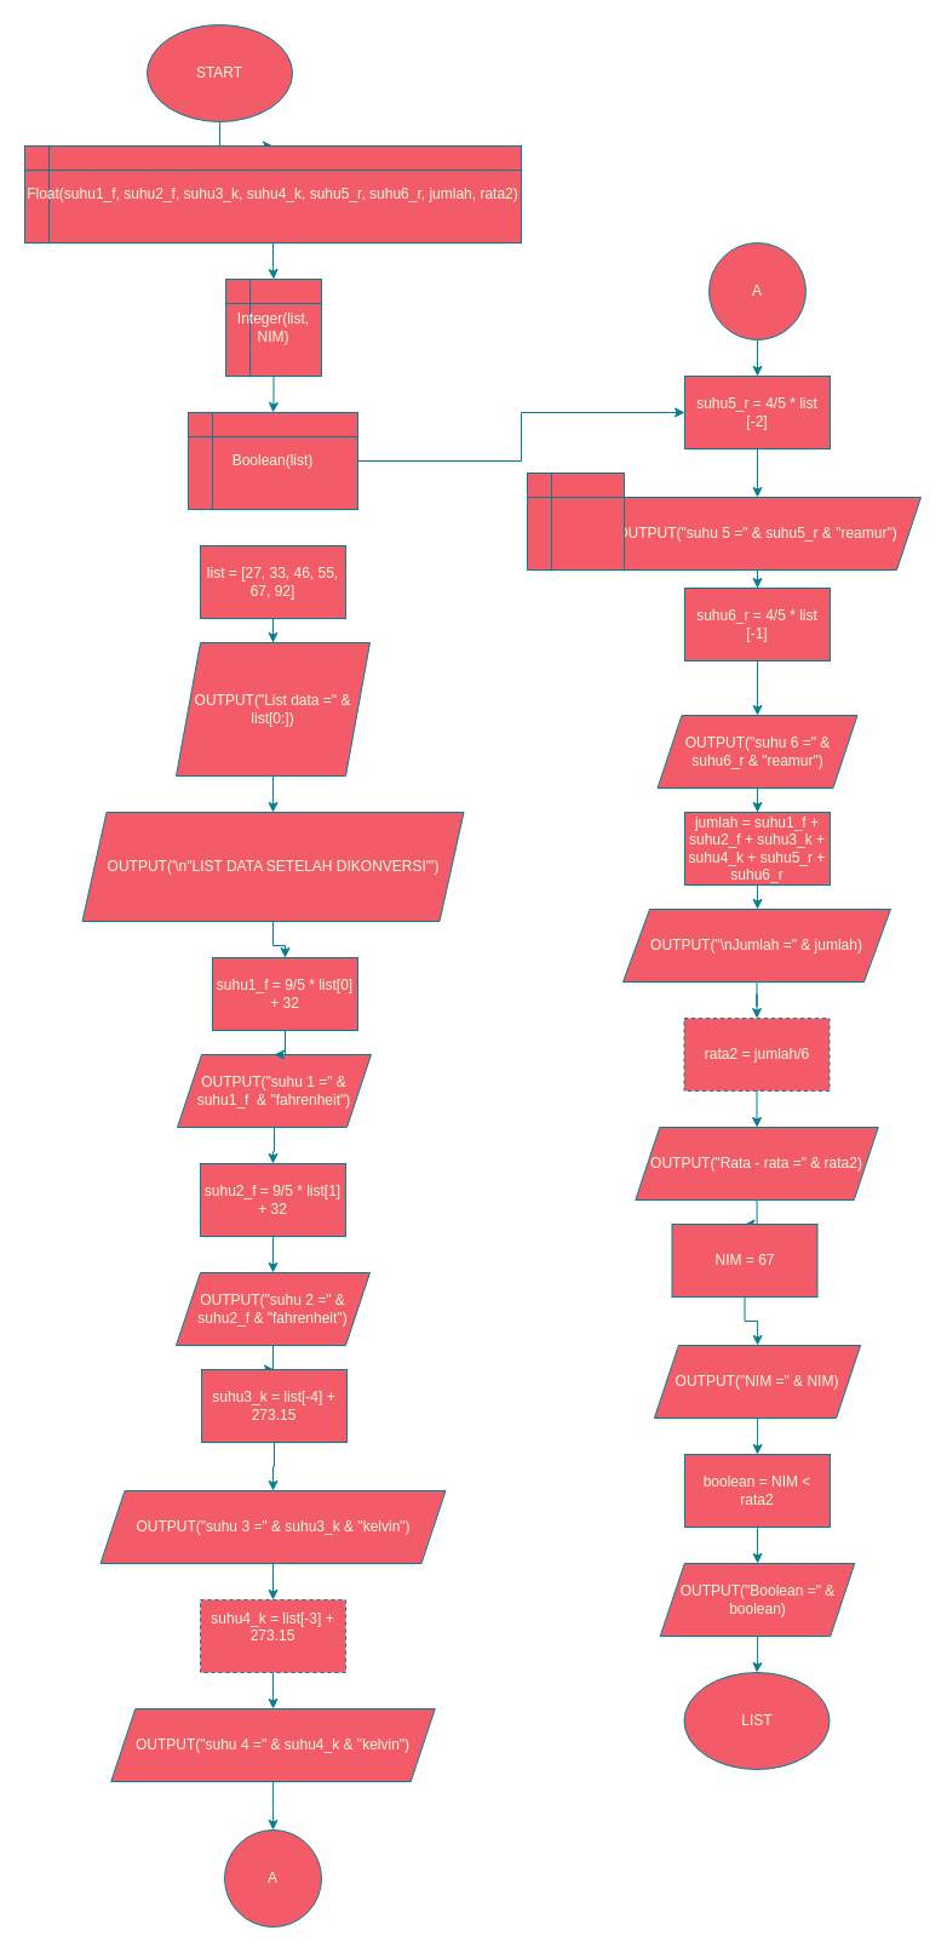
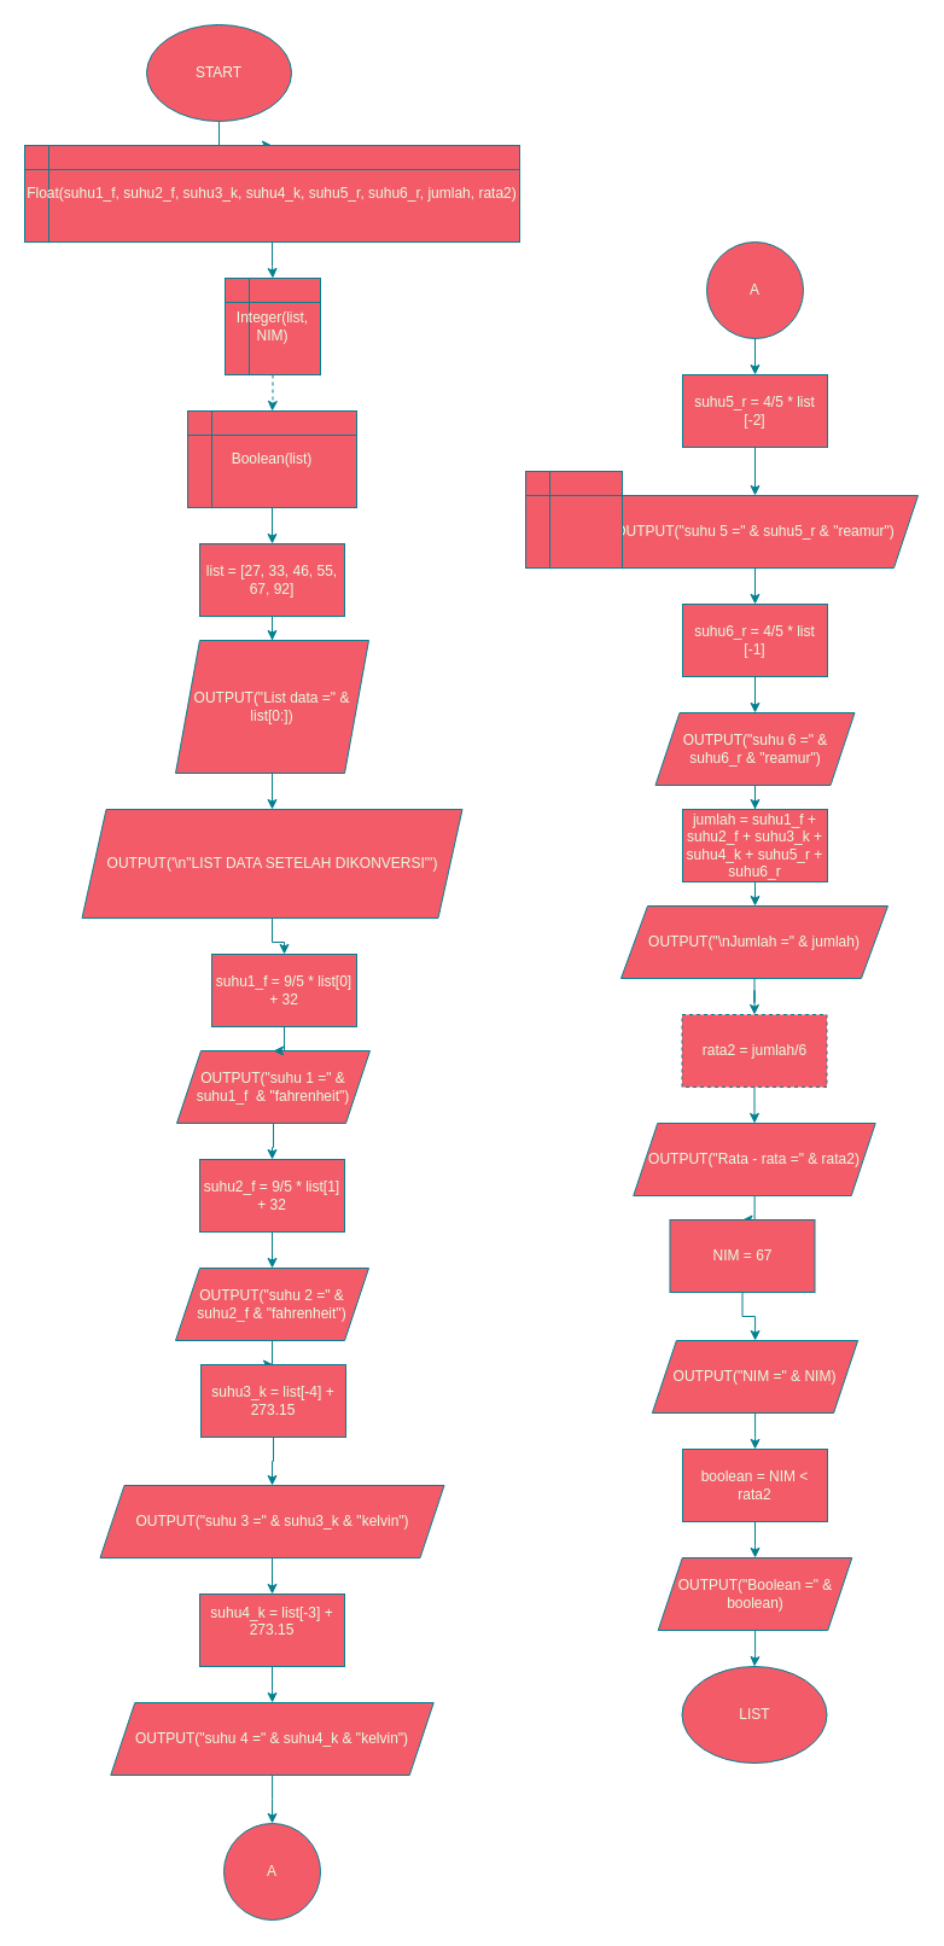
  <mxCell id="0" />
  <mxCell id="1" parent="0" />
  <mxCell id="2" value="" style="edgeStyle=orthogonalEdgeStyle;rounded=0;orthogonalLoop=1;jettySize=auto;html=1;strokeColor=#028090;fontColor=#E4FDE1;fillColor=#F45B69;" edge="1" parent="1" source="3" target="8"><mxGeometry relative="1" as="geometry" /></mxCell>
  <mxCell id="3" value="START" style="ellipse;whiteSpace=wrap;html=1;strokeColor=#028090;fontColor=#E4FDE1;fillColor=#F45B69;labelBackgroundColor=none;" vertex="1" parent="1"><mxGeometry x="121" y="20" width="120" height="80" as="geometry" /></mxCell>
  <mxCell id="4" value="" style="edgeStyle=orthogonalEdgeStyle;rounded=0;orthogonalLoop=1;jettySize=auto;html=1;strokeColor=#028090;fontColor=#E4FDE1;fillColor=#F45B69;" edge="1" parent="1" source="5" target="7"><mxGeometry relative="1" as="geometry" /></mxCell>
  <mxCell id="5" value="OUTPUT(&quot;List data =&quot; &amp;amp; list[0:])" style="shape=parallelogram;perimeter=parallelogramPerimeter;whiteSpace=wrap;html=1;fixedSize=1;fillColor=#F45B69;strokeColor=#028090;fontColor=#E4FDE1;labelBackgroundColor=none;" vertex="1" parent="1"><mxGeometry x="145" y="530" width="160" height="110" as="geometry" /></mxCell>
  <mxCell id="6" value="" style="edgeStyle=orthogonalEdgeStyle;rounded=0;orthogonalLoop=1;jettySize=auto;html=1;strokeColor=#028090;fontColor=#E4FDE1;fillColor=#F45B69;" edge="1" parent="1" source="7" target="51"><mxGeometry relative="1" as="geometry" /></mxCell>
  <mxCell id="7" value="OUTPUT('\n&quot;LIST DATA SETELAH DIKONVERSI&quot;')" style="shape=parallelogram;perimeter=parallelogramPerimeter;whiteSpace=wrap;html=1;fixedSize=1;fillColor=#F45B69;strokeColor=#028090;fontColor=#E4FDE1;labelBackgroundColor=none;" vertex="1" parent="1"><mxGeometry x="67.5" y="670" width="315" height="90" as="geometry" /></mxCell>
  <mxCell id="8" value="Float(suhu1_f, suhu2_f, suhu3_k, suhu4_k, suhu5_r, suhu6_r, jumlah, rata2)" style="shape=internalStorage;whiteSpace=wrap;html=1;backgroundOutline=1;strokeColor=#028090;fontColor=#E4FDE1;fillColor=#F45B69;" vertex="1" parent="1"><mxGeometry x="20" y="120" width="410" height="80" as="geometry" /></mxCell>
  <mxCell id="9" value="" style="edgeStyle=orthogonalEdgeStyle;rounded=0;orthogonalLoop=1;jettySize=auto;html=1;strokeColor=#028090;fontColor=#E4FDE1;fillColor=#F45B69;" edge="1" parent="1" source="10" target="53"><mxGeometry relative="1" as="geometry" /></mxCell>
  <mxCell id="10" value="OUTPUT(&quot;suhu 1 =&quot; &amp;amp; suhu1_f&amp;nbsp; &amp;amp; &quot;fahrenheit&quot;)" style="shape=parallelogram;perimeter=parallelogramPerimeter;whiteSpace=wrap;html=1;fixedSize=1;fillColor=#F45B69;strokeColor=#028090;fontColor=#E4FDE1;labelBackgroundColor=none;" vertex="1" parent="1"><mxGeometry x="146" y="870" width="160" height="60" as="geometry" /></mxCell>
  <mxCell id="11" value="" style="edgeStyle=orthogonalEdgeStyle;rounded=0;orthogonalLoop=1;jettySize=auto;html=1;strokeColor=#028090;fontColor=#E4FDE1;fillColor=#F45B69;" edge="1" parent="1" source="12" target="55"><mxGeometry relative="1" as="geometry" /></mxCell>
  <mxCell id="12" value="OUTPUT(&quot;suhu 2 =&quot; &amp;amp; suhu2_f &amp;amp; &quot;fahrenheit&quot;)" style="shape=parallelogram;perimeter=parallelogramPerimeter;whiteSpace=wrap;html=1;fixedSize=1;fillColor=#F45B69;strokeColor=#028090;fontColor=#E4FDE1;labelBackgroundColor=none;" vertex="1" parent="1"><mxGeometry x="145" y="1050" width="160" height="60" as="geometry" /></mxCell>
  <mxCell id="13" value="" style="edgeStyle=orthogonalEdgeStyle;rounded=0;orthogonalLoop=1;jettySize=auto;html=1;strokeColor=#028090;fontColor=#E4FDE1;fillColor=#F45B69;" edge="1" parent="1" source="14" target="57"><mxGeometry relative="1" as="geometry" /></mxCell>
  <mxCell id="14" value="OUTPUT(&quot;suhu 3 =&quot; &amp;amp; suhu3_k &amp;amp; &quot;kelvin&quot;)" style="shape=parallelogram;perimeter=parallelogramPerimeter;whiteSpace=wrap;html=1;fixedSize=1;fillColor=#F45B69;strokeColor=#028090;fontColor=#E4FDE1;labelBackgroundColor=none;" vertex="1" parent="1"><mxGeometry x="82.5" y="1230" width="285" height="60" as="geometry" /></mxCell>
  <mxCell id="15" value="" style="edgeStyle=orthogonalEdgeStyle;rounded=0;orthogonalLoop=1;jettySize=auto;html=1;strokeColor=#028090;fontColor=#E4FDE1;fillColor=#F45B69;" edge="1" parent="1" source="16" target="17"><mxGeometry relative="1" as="geometry" /></mxCell>
  <mxCell id="16" value="OUTPUT(&quot;suhu 4 =&quot; &amp;amp; suhu4_k &amp;amp; &quot;kelvin&quot;)" style="shape=parallelogram;perimeter=parallelogramPerimeter;whiteSpace=wrap;html=1;fixedSize=1;fillColor=#F45B69;strokeColor=#028090;fontColor=#E4FDE1;labelBackgroundColor=none;" vertex="1" parent="1"><mxGeometry x="91.25" y="1410" width="267.5" height="60" as="geometry" /></mxCell>
  <mxCell id="17" value="A" style="ellipse;whiteSpace=wrap;html=1;fillColor=#F45B69;strokeColor=#028090;fontColor=#E4FDE1;labelBackgroundColor=none;" vertex="1" parent="1"><mxGeometry x="185" y="1510" width="80" height="80" as="geometry" /></mxCell>
  <mxCell id="18" value="" style="edgeStyle=orthogonalEdgeStyle;rounded=0;orthogonalLoop=1;jettySize=auto;html=1;strokeColor=#028090;fontColor=#E4FDE1;fillColor=#F45B69;" edge="1" parent="1" source="19" target="21"><mxGeometry relative="1" as="geometry" /></mxCell>
  <mxCell id="19" value="A" style="ellipse;whiteSpace=wrap;html=1;aspect=fixed;strokeColor=#028090;fontColor=#E4FDE1;fillColor=#F45B69;" vertex="1" parent="1"><mxGeometry x="585" y="200" width="80" height="80" as="geometry" /></mxCell>
  <mxCell id="20" value="" style="edgeStyle=orthogonalEdgeStyle;rounded=0;orthogonalLoop=1;jettySize=auto;html=1;strokeColor=#028090;fontColor=#E4FDE1;fillColor=#F45B69;" edge="1" parent="1" source="21" target="23"><mxGeometry relative="1" as="geometry" /></mxCell>
  <mxCell id="21" value="suhu5_r = 4/5 * list [-2]" style="whiteSpace=wrap;html=1;fillColor=#F45B69;strokeColor=#028090;fontColor=#E4FDE1;" vertex="1" parent="1"><mxGeometry x="565" width="120" height="60" as="geometry" y="310" /></mxCell>
  <mxCell id="22" value="" style="edgeStyle=orthogonalEdgeStyle;rounded=0;orthogonalLoop=1;jettySize=auto;html=1;strokeColor=#028090;fontColor=#E4FDE1;fillColor=#F45B69;" edge="1" parent="1" source="23" target="25"><mxGeometry relative="1" as="geometry" /></mxCell>
  <mxCell id="23" value="OUTPUT(&quot;suhu 5 =&quot; &amp;amp; suhu5_r &amp;amp; &quot;reamur&quot;)" style="shape=parallelogram;perimeter=parallelogramPerimeter;whiteSpace=wrap;html=1;fixedSize=1;fillColor=#F45B69;strokeColor=#028090;fontColor=#E4FDE1;" vertex="1" parent="1"><mxGeometry x="490" y="410" width="270" height="60" as="geometry" /></mxCell>
  <mxCell id="24" value="" style="edgeStyle=orthogonalEdgeStyle;rounded=0;orthogonalLoop=1;jettySize=auto;html=1;strokeColor=#028090;fontColor=#E4FDE1;fillColor=#F45B69;" edge="1" parent="1" source="25" target="27"><mxGeometry relative="1" as="geometry" /></mxCell>
- <mxCell id="25" value="suhu6_r = 4/5 * list [-1]" style="whiteSpace=wrap;html=1;fillColor=#F45B69;strokeColor=#028090;fontColor=#E4FDE1;" vertex="1" parent="1"><mxGeometry x="565" y="485" width="120" height="60" as="geometry" /></mxCell>
+ <mxCell id="25" value="suhu6_r = 4/5 * list [-1]" style="whiteSpace=wrap;html=1;fillColor=#F45B69;strokeColor=#028090;fontColor=#E4FDE1;" vertex="1" parent="1"><mxGeometry x="565" y="500" width="120" height="60" as="geometry" /></mxCell>
  <mxCell id="26" value="" style="edgeStyle=orthogonalEdgeStyle;rounded=0;orthogonalLoop=1;jettySize=auto;html=1;strokeColor=#028090;fontColor=#E4FDE1;fillColor=#F45B69;" edge="1" parent="1" source="27" target="29"><mxGeometry relative="1" as="geometry" /></mxCell>
  <mxCell id="27" value="OUTPUT(&quot;suhu 6 =&quot; &amp;amp; suhu6_r &amp;amp; &quot;reamur&quot;)" style="shape=parallelogram;perimeter=parallelogramPerimeter;whiteSpace=wrap;html=1;fixedSize=1;fillColor=#F45B69;strokeColor=#028090;fontColor=#E4FDE1;" vertex="1" parent="1"><mxGeometry x="542.5" y="590" width="165" height="60" as="geometry" /></mxCell>
  <mxCell id="28" value="" style="edgeStyle=orthogonalEdgeStyle;rounded=0;orthogonalLoop=1;jettySize=auto;html=1;strokeColor=#028090;fontColor=#E4FDE1;fillColor=#F45B69;" edge="1" parent="1" source="29" target="31"><mxGeometry relative="1" as="geometry" /></mxCell>
  <mxCell id="29" value="jumlah = suhu1_f + suhu2_f + suhu3_k + suhu4_k + suhu5_r + suhu6_r" style="whiteSpace=wrap;html=1;fillColor=#F45B69;strokeColor=#028090;fontColor=#E4FDE1;" vertex="1" parent="1"><mxGeometry x="565" y="670" width="120" height="60" as="geometry" /></mxCell>
  <mxCell id="30" value="" style="edgeStyle=orthogonalEdgeStyle;rounded=0;orthogonalLoop=1;jettySize=auto;html=1;strokeColor=#028090;fontColor=#E4FDE1;fillColor=#F45B69;" edge="1" parent="1" source="31" target="33"><mxGeometry relative="1" as="geometry" /></mxCell>
  <mxCell id="31" value="OUTPUT(&quot;\nJumlah =&quot; &amp;amp; jumlah)" style="shape=parallelogram;perimeter=parallelogramPerimeter;whiteSpace=wrap;html=1;fixedSize=1;fillColor=#F45B69;strokeColor=#028090;fontColor=#E4FDE1;size=22;" vertex="1" parent="1"><mxGeometry x="514" y="750" width="221" height="60" as="geometry" /></mxCell>
  <mxCell id="32" value="" style="edgeStyle=orthogonalEdgeStyle;rounded=0;orthogonalLoop=1;jettySize=auto;html=1;strokeColor=#028090;fontColor=#E4FDE1;fillColor=#F45B69;" edge="1" parent="1" source="33" target="35"><mxGeometry relative="1" as="geometry" /></mxCell>
  <mxCell id="33" value="rata2 = jumlah/6" style="whiteSpace=wrap;html=1;fillColor=#F45B69;strokeColor=#028090;fontColor=#E4FDE1;dashed=1;" vertex="1" parent="1"><mxGeometry x="564.5" y="840" width="120" height="60" as="geometry" /></mxCell>
  <mxCell id="34" value="" style="edgeStyle=orthogonalEdgeStyle;rounded=0;orthogonalLoop=1;jettySize=auto;html=1;strokeColor=#028090;fontColor=#E4FDE1;fillColor=#F45B69;" edge="1" parent="1" source="35" target="37"><mxGeometry relative="1" as="geometry" /></mxCell>
  <mxCell id="35" value="OUTPUT(&quot;Rata - rata =&quot; &amp;amp; rata2)" style="shape=parallelogram;perimeter=parallelogramPerimeter;whiteSpace=wrap;html=1;fixedSize=1;fillColor=#F45B69;strokeColor=#028090;fontColor=#E4FDE1;" vertex="1" parent="1"><mxGeometry x="524.25" y="930" width="200.5" height="60" as="geometry" /></mxCell>
  <mxCell id="36" value="" style="edgeStyle=orthogonalEdgeStyle;rounded=0;orthogonalLoop=1;jettySize=auto;html=1;strokeColor=#028090;fontColor=#E4FDE1;fillColor=#F45B69;" edge="1" parent="1" source="37" target="39"><mxGeometry relative="1" as="geometry" /></mxCell>
  <mxCell id="37" value="NIM = 67" style="whiteSpace=wrap;html=1;fillColor=#F45B69;strokeColor=#028090;fontColor=#E4FDE1;" vertex="1" parent="1"><mxGeometry x="554.5" y="1010" width="120" height="60" as="geometry" /></mxCell>
  <mxCell id="38" value="" style="edgeStyle=orthogonalEdgeStyle;rounded=0;orthogonalLoop=1;jettySize=auto;html=1;strokeColor=#028090;fontColor=#E4FDE1;fillColor=#F45B69;" edge="1" parent="1" source="39" target="41"><mxGeometry relative="1" as="geometry" /></mxCell>
  <mxCell id="39" value="OUTPUT(&quot;NIM =&quot; &amp;amp; NIM)" style="shape=parallelogram;perimeter=parallelogramPerimeter;whiteSpace=wrap;html=1;fixedSize=1;fillColor=#F45B69;strokeColor=#028090;fontColor=#E4FDE1;" vertex="1" parent="1"><mxGeometry x="539.87" y="1110" width="170.25" height="60" as="geometry" /></mxCell>
  <mxCell id="40" value="" style="edgeStyle=orthogonalEdgeStyle;rounded=0;orthogonalLoop=1;jettySize=auto;html=1;strokeColor=#028090;fontColor=#E4FDE1;fillColor=#F45B69;" edge="1" parent="1" source="41" target="43"><mxGeometry relative="1" as="geometry" /></mxCell>
  <mxCell id="41" value="boolean = NIM &amp;lt; rata2" style="whiteSpace=wrap;html=1;fillColor=#F45B69;strokeColor=#028090;fontColor=#E4FDE1;" vertex="1" parent="1"><mxGeometry x="565.005" y="1200" width="120" height="60" as="geometry" /></mxCell>
  <mxCell id="42" value="" style="edgeStyle=orthogonalEdgeStyle;rounded=0;orthogonalLoop=1;jettySize=auto;html=1;strokeColor=#028090;fontColor=#E4FDE1;fillColor=#F45B69;" edge="1" parent="1" source="43" target="44"><mxGeometry relative="1" as="geometry" /></mxCell>
  <mxCell id="43" value="OUTPUT(&quot;Boolean =&quot; &amp;amp; boolean)" style="shape=parallelogram;perimeter=parallelogramPerimeter;whiteSpace=wrap;html=1;fixedSize=1;fillColor=#F45B69;strokeColor=#028090;fontColor=#E4FDE1;" vertex="1" parent="1"><mxGeometry x="544.75" y="1290" width="160.51" height="60" as="geometry" /></mxCell>
  <mxCell id="44" value="LIST" style="ellipse;whiteSpace=wrap;html=1;strokeColor=#028090;fontColor=#E4FDE1;fillColor=#F45B69;" vertex="1" parent="1"><mxGeometry x="564.5" y="1380" width="120" height="80" as="geometry" /></mxCell>
  <mxCell id="45" value="" style="edgeStyle=orthogonalEdgeStyle;rounded=0;orthogonalLoop=1;jettySize=auto;html=1;strokeColor=#028090;fontColor=#E4FDE1;fillColor=#F45B69;entryX=0.5;entryY=0;entryDx=0;entryDy=0;" edge="1" parent="1" source="8" target="60"><mxGeometry relative="1" as="geometry"><mxPoint x="225" as="sourcePoint" y="310" /><mxPoint x="225" y="430" as="targetPoint" /></mxGeometry></mxCell>
- <mxCell id="46" value="" style="edgeStyle=orthogonalEdgeStyle;rounded=0;orthogonalLoop=1;jettySize=auto;html=1;strokeColor=#028090;fontColor=#E4FDE1;fillColor=#F45B69;" edge="1" parent="1" source="47" target="21"><mxGeometry relative="1" as="geometry" /></mxCell>
+ <mxCell id="46" value="" style="edgeStyle=orthogonalEdgeStyle;rounded=0;orthogonalLoop=1;jettySize=auto;html=1;strokeColor=#028090;fontColor=#E4FDE1;fillColor=#F45B69;" edge="1" parent="1" source="47" target="49"><mxGeometry relative="1" as="geometry" /></mxCell>
  <mxCell id="47" value="Boolean(list)" style="shape=internalStorage;whiteSpace=wrap;html=1;backgroundOutline=1;strokeColor=#028090;fontColor=#E4FDE1;fillColor=#F45B69;" vertex="1" parent="1"><mxGeometry x="155" y="340" width="140" height="80" as="geometry" /></mxCell>
  <mxCell id="48" value="" style="edgeStyle=orthogonalEdgeStyle;rounded=0;orthogonalLoop=1;jettySize=auto;html=1;strokeColor=#028090;fontColor=#E4FDE1;fillColor=#F45B69;" edge="1" parent="1" source="49" target="5"><mxGeometry relative="1" as="geometry" /></mxCell>
  <mxCell id="49" value="list = [27, 33, 46, 55, 67, 92]" style="rounded=0;whiteSpace=wrap;html=1;strokeColor=#028090;fontColor=#E4FDE1;fillColor=#F45B69;" vertex="1" parent="1"><mxGeometry x="165" y="450" width="120" height="60" as="geometry" /></mxCell>
  <mxCell id="50" value="" style="edgeStyle=orthogonalEdgeStyle;rounded=0;orthogonalLoop=1;jettySize=auto;html=1;strokeColor=#028090;fontColor=#E4FDE1;fillColor=#F45B69;" edge="1" parent="1" source="51" target="10"><mxGeometry relative="1" as="geometry" /></mxCell>
  <mxCell id="51" value="suhu1_f = 9/5 * list[0] + 32" style="rounded=0;whiteSpace=wrap;html=1;strokeColor=#028090;fontColor=#E4FDE1;fillColor=#F45B69;" vertex="1" parent="1"><mxGeometry x="175" y="790" width="120" height="60" as="geometry" /></mxCell>
  <mxCell id="52" value="" style="edgeStyle=orthogonalEdgeStyle;rounded=0;orthogonalLoop=1;jettySize=auto;html=1;strokeColor=#028090;fontColor=#E4FDE1;fillColor=#F45B69;" edge="1" parent="1" source="53" target="12"><mxGeometry relative="1" as="geometry" /></mxCell>
  <mxCell id="53" value="suhu2_f = 9/5 * list[1] + 32" style="rounded=0;whiteSpace=wrap;html=1;strokeColor=#028090;fontColor=#E4FDE1;fillColor=#F45B69;" vertex="1" parent="1"><mxGeometry x="165" y="960" width="120" height="60" as="geometry" /></mxCell>
  <mxCell id="54" value="" style="edgeStyle=orthogonalEdgeStyle;rounded=0;orthogonalLoop=1;jettySize=auto;html=1;strokeColor=#028090;fontColor=#E4FDE1;fillColor=#F45B69;" edge="1" parent="1" source="55" target="14"><mxGeometry relative="1" as="geometry" /></mxCell>
  <mxCell id="55" value="suhu3_k = list[-4] + 273.15" style="rounded=0;whiteSpace=wrap;html=1;strokeColor=#028090;fontColor=#E4FDE1;fillColor=#F45B69;" vertex="1" parent="1"><mxGeometry x="166" y="1130" width="120" height="60" as="geometry" /></mxCell>
  <mxCell id="56" value="" style="edgeStyle=orthogonalEdgeStyle;rounded=0;orthogonalLoop=1;jettySize=auto;html=1;strokeColor=#028090;fontColor=#E4FDE1;fillColor=#F45B69;" edge="1" parent="1" source="57" target="16"><mxGeometry relative="1" as="geometry" /></mxCell>
- <mxCell id="57" value="&lt;div&gt;suhu4_k = list[-3] + 273.15&lt;/div&gt;&lt;div&gt;&lt;br&gt;&lt;/div&gt;" style="rounded=0;whiteSpace=wrap;html=1;strokeColor=#028090;fontColor=#E4FDE1;fillColor=#F45B69;dashed=1;" vertex="1" parent="1"><mxGeometry x="165" y="1320" width="120" height="60" as="geometry" /></mxCell>
+ <mxCell id="57" value="&lt;div&gt;suhu4_k = list[-3] + 273.15&lt;/div&gt;&lt;div&gt;&lt;br&gt;&lt;/div&gt;" style="rounded=0;whiteSpace=wrap;html=1;strokeColor=#028090;fontColor=#E4FDE1;fillColor=#F45B69;" vertex="1" parent="1"><mxGeometry x="165" y="1320" width="120" height="60" as="geometry" /></mxCell>
  <mxCell id="58" value="" style="shape=internalStorage;whiteSpace=wrap;html=1;backgroundOutline=1;strokeColor=#028090;fontColor=#E4FDE1;fillColor=#F45B69;" vertex="1" parent="1"><mxGeometry x="435" y="390" width="80" height="80" as="geometry" /></mxCell>
- <mxCell id="59" value="" style="edgeStyle=orthogonalEdgeStyle;rounded=0;orthogonalLoop=1;jettySize=auto;html=1;strokeColor=#028090;fontColor=#E4FDE1;fillColor=#F45B69;" edge="1" parent="1" source="60" target="47"><mxGeometry relative="1" as="geometry" /></mxCell>
+ <mxCell id="59" value="" style="edgeStyle=orthogonalEdgeStyle;rounded=0;orthogonalLoop=1;jettySize=auto;html=1;strokeColor=#028090;fontColor=#E4FDE1;fillColor=#F45B69;dashed=1;" edge="1" parent="1" source="60" target="47"><mxGeometry relative="1" as="geometry" /></mxCell>
  <mxCell id="60" value="Integer(list, NIM)" style="shape=internalStorage;whiteSpace=wrap;html=1;backgroundOutline=1;strokeColor=#028090;fontColor=#E4FDE1;fillColor=#F45B69;" vertex="1" parent="1"><mxGeometry x="186" y="230" width="79" height="80" as="geometry" /></mxCell>
